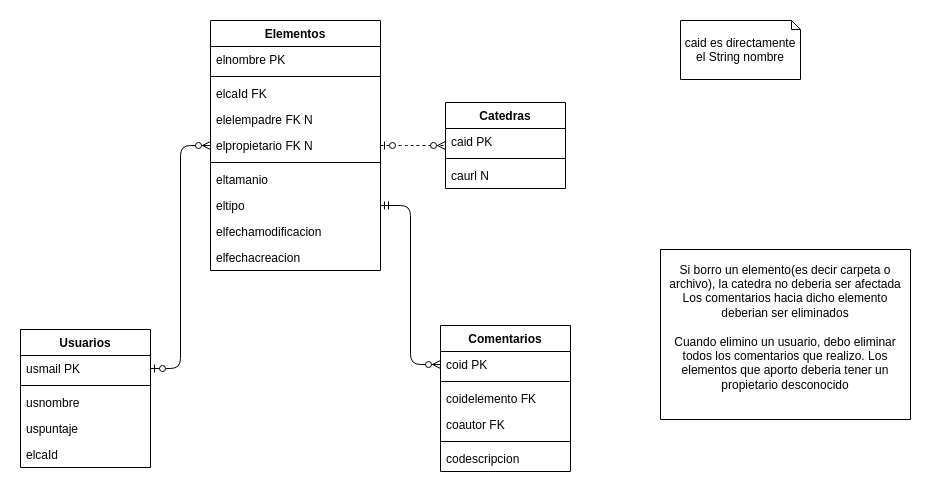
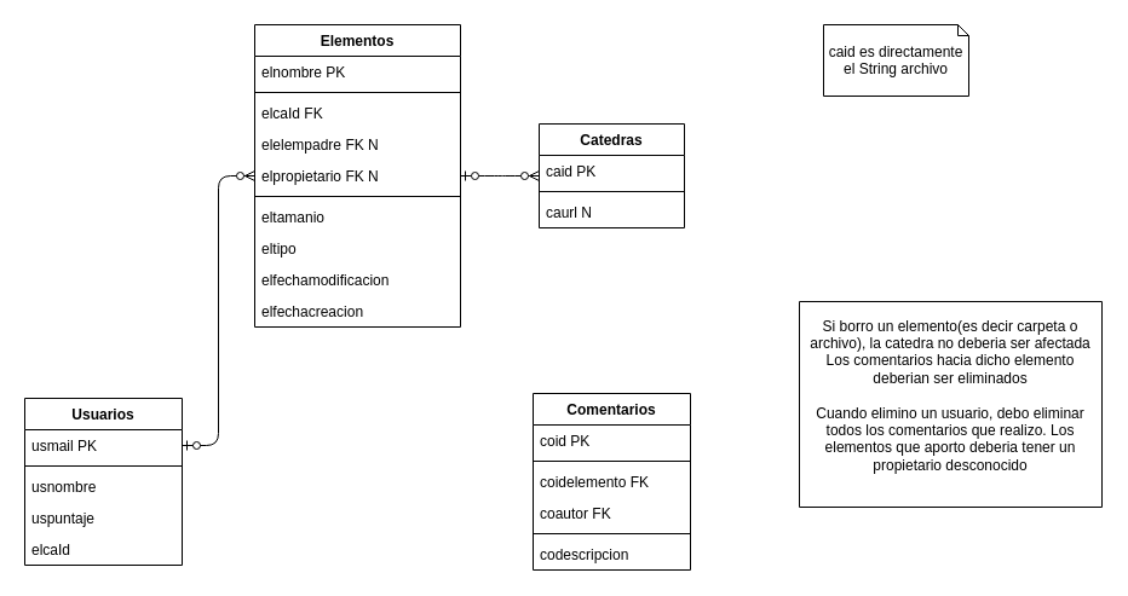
  <mxCell id="0" />
  <mxCell id="1" parent="0" />
  <mxCell id="2" value="Elementos" style="swimlane;fontStyle=1;align=center;verticalAlign=top;childLayout=stackLayout;horizontal=1;startSize=26;horizontalStack=0;resizeParent=1;resizeParentMax=0;resizeLast=0;collapsible=1;marginBottom=0;" parent="1" vertex="1"><mxGeometry x="210" y="20" width="170" height="250" as="geometry"><mxRectangle x="270" y="81" width="90" height="26" as="alternateBounds" /></mxGeometry></mxCell>
  <mxCell id="3" value="elnombre PK" style="text;strokeColor=none;fillColor=none;align=left;verticalAlign=top;spacingLeft=4;spacingRight=4;overflow=hidden;rotatable=0;points=[[0,0.5],[1,0.5]];portConstraint=eastwest;" parent="2" vertex="1"><mxGeometry y="26" width="170" height="26" as="geometry" /></mxCell>
  <mxCell id="4" value="" style="line;strokeWidth=1;fillColor=none;align=left;verticalAlign=middle;spacingTop=-1;spacingLeft=3;spacingRight=3;rotatable=0;labelPosition=right;points=[];portConstraint=eastwest;" parent="2" vertex="1"><mxGeometry y="52" width="170" height="8" as="geometry" /></mxCell>
  <mxCell id="5" value="elcaId FK" style="text;strokeColor=none;fillColor=none;align=left;verticalAlign=top;spacingLeft=4;spacingRight=4;overflow=hidden;rotatable=0;points=[[0,0.5],[1,0.5]];portConstraint=eastwest;" parent="2" vertex="1"><mxGeometry y="60" width="170" height="26" as="geometry" /></mxCell>
  <mxCell id="6" value="elelempadre FK N" style="text;strokeColor=none;fillColor=none;align=left;verticalAlign=top;spacingLeft=4;spacingRight=4;overflow=hidden;rotatable=0;points=[[0,0.5],[1,0.5]];portConstraint=eastwest;" parent="2" vertex="1"><mxGeometry y="86" width="170" height="26" as="geometry" /></mxCell>
  <mxCell id="7" value="elpropietario FK N" style="text;strokeColor=none;fillColor=none;align=left;verticalAlign=top;spacingLeft=4;spacingRight=4;overflow=hidden;rotatable=0;points=[[0,0.5],[1,0.5]];portConstraint=eastwest;" parent="2" vertex="1"><mxGeometry y="112" width="170" height="26" as="geometry" /></mxCell>
  <mxCell id="8" value="" style="line;strokeWidth=1;fillColor=none;align=left;verticalAlign=middle;spacingTop=-1;spacingLeft=3;spacingRight=3;rotatable=0;labelPosition=right;points=[];portConstraint=eastwest;" parent="2" vertex="1"><mxGeometry y="138" width="170" height="8" as="geometry" /></mxCell>
  <mxCell id="9" value="eltamanio" style="text;strokeColor=none;fillColor=none;align=left;verticalAlign=top;spacingLeft=4;spacingRight=4;overflow=hidden;rotatable=0;points=[[0,0.5],[1,0.5]];portConstraint=eastwest;" parent="2" vertex="1"><mxGeometry y="146" width="170" height="26" as="geometry" /></mxCell>
  <mxCell id="10" value="eltipo" style="text;strokeColor=none;fillColor=none;align=left;verticalAlign=top;spacingLeft=4;spacingRight=4;overflow=hidden;rotatable=0;points=[[0,0.5],[1,0.5]];portConstraint=eastwest;" parent="2" vertex="1"><mxGeometry y="172" width="170" height="26" as="geometry" /></mxCell>
  <mxCell id="11" value="elfechamodificacion" style="text;strokeColor=none;fillColor=none;align=left;verticalAlign=top;spacingLeft=4;spacingRight=4;overflow=hidden;rotatable=0;points=[[0,0.5],[1,0.5]];portConstraint=eastwest;" parent="2" vertex="1"><mxGeometry y="198" width="170" height="26" as="geometry" /></mxCell>
  <mxCell id="12" value="elfechacreacion" style="text;strokeColor=none;fillColor=none;align=left;verticalAlign=top;spacingLeft=4;spacingRight=4;overflow=hidden;rotatable=0;points=[[0,0.5],[1,0.5]];portConstraint=eastwest;" parent="2" vertex="1"><mxGeometry y="224" width="170" height="26" as="geometry" /></mxCell>
  <mxCell id="13" value="Usuarios" style="swimlane;fontStyle=1;align=center;verticalAlign=top;childLayout=stackLayout;horizontal=1;startSize=26;horizontalStack=0;resizeParent=1;resizeParentMax=0;resizeLast=0;collapsible=1;marginBottom=0;" parent="1" vertex="1"><mxGeometry x="20" y="329" width="130" height="138" as="geometry" /></mxCell>
  <mxCell id="14" value="usmail PK" style="text;strokeColor=none;fillColor=none;align=left;verticalAlign=top;spacingLeft=4;spacingRight=4;overflow=hidden;rotatable=0;points=[[0,0.5],[1,0.5]];portConstraint=eastwest;" parent="13" vertex="1"><mxGeometry y="26" width="130" height="26" as="geometry" /></mxCell>
  <mxCell id="15" value="" style="line;strokeWidth=1;fillColor=none;align=left;verticalAlign=middle;spacingTop=-1;spacingLeft=3;spacingRight=3;rotatable=0;labelPosition=right;points=[];portConstraint=eastwest;" parent="13" vertex="1"><mxGeometry y="52" width="130" height="8" as="geometry" /></mxCell>
  <mxCell id="16" value="usnombre " style="text;strokeColor=none;fillColor=none;align=left;verticalAlign=top;spacingLeft=4;spacingRight=4;overflow=hidden;rotatable=0;points=[[0,0.5],[1,0.5]];portConstraint=eastwest;" parent="13" vertex="1"><mxGeometry y="60" width="130" height="26" as="geometry" /></mxCell>
  <mxCell id="17" value="uspuntaje" style="text;strokeColor=none;fillColor=none;align=left;verticalAlign=top;spacingLeft=4;spacingRight=4;overflow=hidden;rotatable=0;points=[[0,0.5],[1,0.5]];portConstraint=eastwest;" parent="13" vertex="1"><mxGeometry y="86" width="130" height="26" as="geometry" /></mxCell>
  <mxCell id="18" value="elcaId" style="text;strokeColor=none;fillColor=none;align=left;verticalAlign=top;spacingLeft=4;spacingRight=4;overflow=hidden;rotatable=0;points=[[0,0.5],[1,0.5]];portConstraint=eastwest;" parent="13" vertex="1"><mxGeometry y="112" width="130" height="26" as="geometry" /></mxCell>
  <mxCell id="19" value="Comentarios" style="swimlane;fontStyle=1;align=center;verticalAlign=top;childLayout=stackLayout;horizontal=1;startSize=26;horizontalStack=0;resizeParent=1;resizeParentMax=0;resizeLast=0;collapsible=1;marginBottom=0;" parent="1" vertex="1"><mxGeometry x="440" y="325" width="130" height="146" as="geometry" /></mxCell>
  <mxCell id="20" value="coid PK" style="text;strokeColor=none;fillColor=none;align=left;verticalAlign=top;spacingLeft=4;spacingRight=4;overflow=hidden;rotatable=0;points=[[0,0.5],[1,0.5]];portConstraint=eastwest;" parent="19" vertex="1"><mxGeometry y="26" width="130" height="26" as="geometry" /></mxCell>
  <mxCell id="21" value="" style="line;strokeWidth=1;fillColor=none;align=left;verticalAlign=middle;spacingTop=-1;spacingLeft=3;spacingRight=3;rotatable=0;labelPosition=right;points=[];portConstraint=eastwest;" parent="19" vertex="1"><mxGeometry y="52" width="130" height="8" as="geometry" /></mxCell>
  <mxCell id="22" value="coidelemento FK" style="text;strokeColor=none;fillColor=none;align=left;verticalAlign=top;spacingLeft=4;spacingRight=4;overflow=hidden;rotatable=0;points=[[0,0.5],[1,0.5]];portConstraint=eastwest;" parent="19" vertex="1"><mxGeometry y="60" width="130" height="26" as="geometry" /></mxCell>
  <mxCell id="23" value="coautor FK" style="text;strokeColor=none;fillColor=none;align=left;verticalAlign=top;spacingLeft=4;spacingRight=4;overflow=hidden;rotatable=0;points=[[0,0.5],[1,0.5]];portConstraint=eastwest;" parent="19" vertex="1"><mxGeometry y="86" width="130" height="26" as="geometry" /></mxCell>
  <mxCell id="24" value="" style="line;strokeWidth=1;fillColor=none;align=left;verticalAlign=middle;spacingTop=-1;spacingLeft=3;spacingRight=3;rotatable=0;labelPosition=right;points=[];portConstraint=eastwest;" parent="19" vertex="1"><mxGeometry y="112" width="130" height="8" as="geometry" /></mxCell>
  <mxCell id="25" value="codescripcion" style="text;strokeColor=none;fillColor=none;align=left;verticalAlign=top;spacingLeft=4;spacingRight=4;overflow=hidden;rotatable=0;points=[[0,0.5],[1,0.5]];portConstraint=eastwest;" parent="19" vertex="1"><mxGeometry y="120" width="130" height="26" as="geometry" /></mxCell>
  <mxCell id="26" value="Catedras" style="swimlane;fontStyle=1;align=center;verticalAlign=top;childLayout=stackLayout;horizontal=1;startSize=26;horizontalStack=0;resizeParent=1;resizeParentMax=0;resizeLast=0;collapsible=1;marginBottom=0;" parent="1" vertex="1"><mxGeometry x="445" y="102" width="120" height="86" as="geometry" /></mxCell>
  <mxCell id="27" value="caid PK" style="text;strokeColor=none;fillColor=none;align=left;verticalAlign=top;spacingLeft=4;spacingRight=4;overflow=hidden;rotatable=0;points=[[0,0.5],[1,0.5]];portConstraint=eastwest;" parent="26" vertex="1"><mxGeometry y="26" width="120" height="26" as="geometry" /></mxCell>
  <mxCell id="28" value="" style="line;strokeWidth=1;fillColor=none;align=left;verticalAlign=middle;spacingTop=-1;spacingLeft=3;spacingRight=3;rotatable=0;labelPosition=right;points=[];portConstraint=eastwest;" parent="26" vertex="1"><mxGeometry y="52" width="120" height="8" as="geometry" /></mxCell>
  <mxCell id="29" value="caurl N" style="text;strokeColor=none;fillColor=none;align=left;verticalAlign=top;spacingLeft=4;spacingRight=4;overflow=hidden;rotatable=0;points=[[0,0.5],[1,0.5]];portConstraint=eastwest;" parent="26" vertex="1"><mxGeometry y="60" width="120" height="26" as="geometry" /></mxCell>
- <mxCell id="30" value="caid es directamente el String nombre" style="shape=note2;boundedLbl=1;whiteSpace=wrap;html=1;size=9;verticalAlign=top;align=center;" parent="1" vertex="1"><mxGeometry x="680" y="20" width="120" height="59" as="geometry" /></mxCell>
+ <mxCell id="30" value="caid es directamente el String archivo" style="shape=note2;boundedLbl=1;whiteSpace=wrap;html=1;size=9;verticalAlign=top;align=center;" parent="1" vertex="1"><mxGeometry x="680" y="20" width="120" height="59" as="geometry" /></mxCell>
  <mxCell id="31" value="Si borro un elemento(es decir carpeta o archivo), la catedra no deberia ser afectada&lt;br&gt;Los comentarios hacia dicho elemento deberian ser eliminados&lt;br&gt;&lt;br&gt;Cuando elimino un usuario, debo eliminar todos los comentarios que realizo. Los elementos que aporto deberia tener un propietario desconocido&lt;br&gt;&lt;br&gt;" style="shape=note;whiteSpace=wrap;html=1;backgroundOutline=1;darkOpacity=0.05;size=0;" parent="1" vertex="1"><mxGeometry x="660" y="249" width="250" height="170" as="geometry" /></mxCell>
- <mxCell id="32" value="" style="edgeStyle=entityRelationEdgeStyle;fontSize=12;html=1;endArrow=ERzeroToMany;startArrow=ERmandOne;exitX=1;exitY=0.5;exitDx=0;exitDy=0;" parent="1" source="10" target="20" edge="1"><mxGeometry width="100" height="100" relative="1" as="geometry"><mxPoint x="150.91" y="353.628" as="sourcePoint" /><mxPoint x="510" y="289" as="targetPoint" /></mxGeometry></mxCell>
  <mxCell id="33" value="" style="edgeStyle=entityRelationEdgeStyle;fontSize=12;html=1;endArrow=ERzeroToMany;startArrow=ERzeroToOne;" parent="1" source="14" target="2" edge="1"><mxGeometry width="100" height="100" relative="1" as="geometry"><mxPoint x="60" y="289" as="sourcePoint" /><mxPoint x="160" y="189" as="targetPoint" /></mxGeometry></mxCell>
- <mxCell id="34" value="" style="edgeStyle=entityRelationEdgeStyle;fontSize=12;html=1;endArrow=ERzeroToMany;startArrow=ERzeroToOne;dashed=1;" parent="1" source="2" target="26" edge="1"><mxGeometry width="100" height="100" relative="1" as="geometry"><mxPoint x="430" y="242" as="sourcePoint" /><mxPoint x="540" y="19" as="targetPoint" /></mxGeometry></mxCell>
+ <mxCell id="34" value="" style="edgeStyle=entityRelationEdgeStyle;fontSize=12;html=1;endArrow=ERzeroToMany;startArrow=ERzeroToOne;" parent="1" source="2" target="26" edge="1"><mxGeometry width="100" height="100" relative="1" as="geometry"><mxPoint x="430" y="242" as="sourcePoint" /><mxPoint x="540" y="19" as="targetPoint" /></mxGeometry></mxCell>
